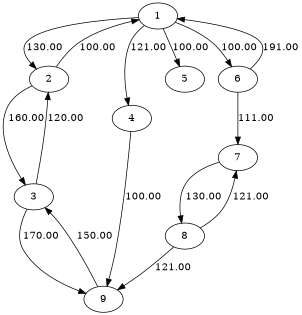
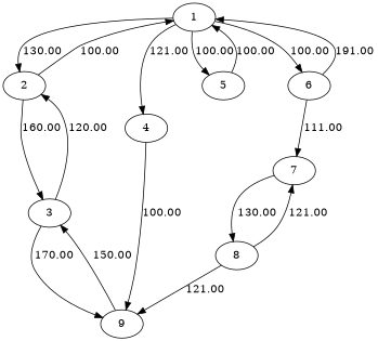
  digraph {
    1
    2
    4
    5
    6
    3
    9
    7
    8
    1 -> 2 [label=130.00]
    1 -> 4 [label=121.00]
    1 -> 5 [label=100.00]
    1 -> 6 [label=100.00]
    2 -> 1 [label=100.00]
    2 -> 3 [label=160.00]
    4 -> 9 [label=100.00]
+   5 -> 1 [label=100.00]
    6 -> 1 [label=191.00]
    6 -> 7 [label=111.00]
    3 -> 2 [label=120.00]
    3 -> 9 [label=170.00]
    9 -> 3 [label=150.00]
    7 -> 8 [label=130.00]
    8 -> 9 [label=121.00]
    8 -> 7 [label=121.00]
  }
